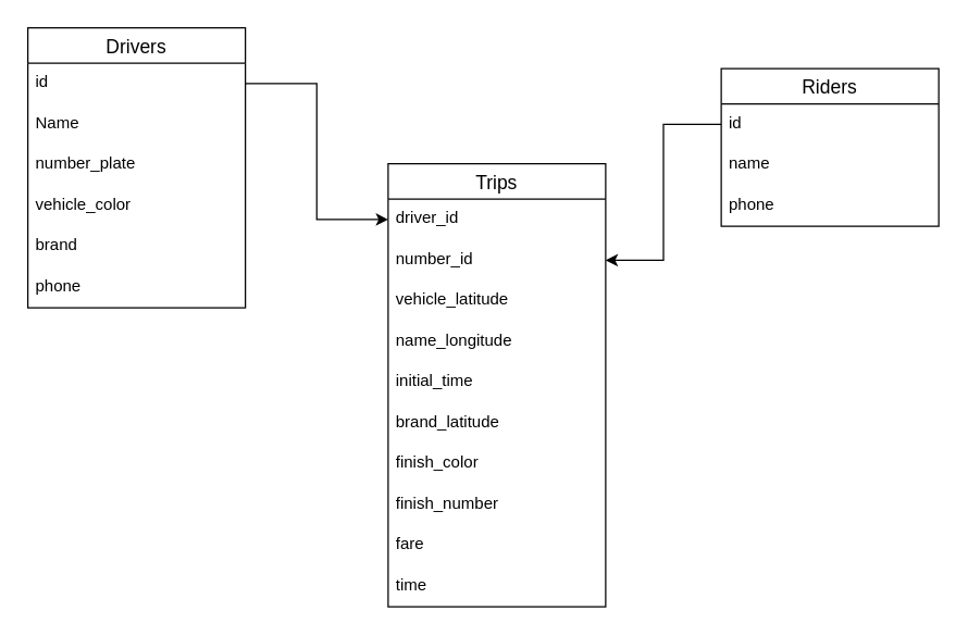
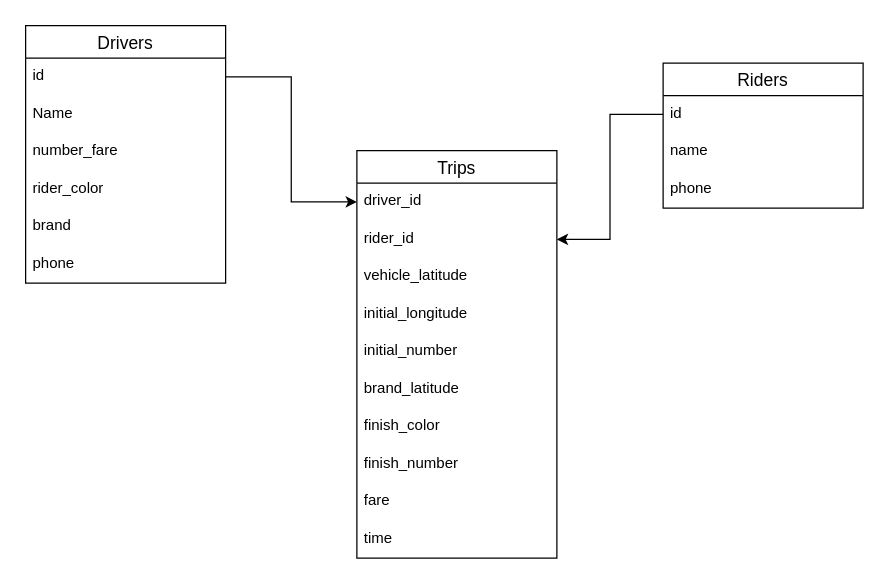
  <mxCell id="0" />
  <mxCell id="1" parent="0" />
  <mxCell id="2" value="Drivers" style="swimlane;fontStyle=0;childLayout=stackLayout;horizontal=1;startSize=26;horizontalStack=0;resizeParent=1;resizeParentMax=0;resizeLast=0;collapsible=1;marginBottom=0;align=center;fontSize=14;" vertex="1" parent="1"><mxGeometry x="20" y="20" width="160" height="206" as="geometry" /></mxCell>
  <mxCell id="3" value="id" style="text;strokeColor=none;fillColor=none;spacingLeft=4;spacingRight=4;overflow=hidden;rotatable=0;points=[[0,0.5],[1,0.5]];portConstraint=eastwest;fontSize=12;" vertex="1" parent="2"><mxGeometry y="26" width="160" height="30" as="geometry" /></mxCell>
  <mxCell id="4" value="Name" style="text;strokeColor=none;fillColor=none;spacingLeft=4;spacingRight=4;overflow=hidden;rotatable=0;points=[[0,0.5],[1,0.5]];portConstraint=eastwest;fontSize=12;" vertex="1" parent="2"><mxGeometry y="56" width="160" height="30" as="geometry" /></mxCell>
- <mxCell id="5" value="number_plate" style="text;strokeColor=none;fillColor=none;spacingLeft=4;spacingRight=4;overflow=hidden;rotatable=0;points=[[0,0.5],[1,0.5]];portConstraint=eastwest;fontSize=12;" vertex="1" parent="2"><mxGeometry y="86" width="160" height="30" as="geometry" /></mxCell>
- <mxCell id="6" value="vehicle_color" style="text;strokeColor=none;fillColor=none;spacingLeft=4;spacingRight=4;overflow=hidden;rotatable=0;points=[[0,0.5],[1,0.5]];portConstraint=eastwest;fontSize=12;" vertex="1" parent="2"><mxGeometry y="116" width="160" height="30" as="geometry" /></mxCell>
+ <mxCell id="5" value="number_fare" style="text;strokeColor=none;fillColor=none;spacingLeft=4;spacingRight=4;overflow=hidden;rotatable=0;points=[[0,0.5],[1,0.5]];portConstraint=eastwest;fontSize=12;" vertex="1" parent="2"><mxGeometry y="86" width="160" height="30" as="geometry" /></mxCell>
+ <mxCell id="6" value="rider_color" style="text;strokeColor=none;fillColor=none;spacingLeft=4;spacingRight=4;overflow=hidden;rotatable=0;points=[[0,0.5],[1,0.5]];portConstraint=eastwest;fontSize=12;" vertex="1" parent="2"><mxGeometry y="116" width="160" height="30" as="geometry" /></mxCell>
  <mxCell id="7" value="brand" style="text;strokeColor=none;fillColor=none;spacingLeft=4;spacingRight=4;overflow=hidden;rotatable=0;points=[[0,0.5],[1,0.5]];portConstraint=eastwest;fontSize=12;" vertex="1" parent="2"><mxGeometry y="146" width="160" height="30" as="geometry" /></mxCell>
  <mxCell id="8" value="phone" style="text;strokeColor=none;fillColor=none;spacingLeft=4;spacingRight=4;overflow=hidden;rotatable=0;points=[[0,0.5],[1,0.5]];portConstraint=eastwest;fontSize=12;" vertex="1" parent="2"><mxGeometry y="176" width="160" height="30" as="geometry" /></mxCell>
  <mxCell id="9" value="Trips" style="swimlane;fontStyle=0;childLayout=stackLayout;horizontal=1;startSize=26;horizontalStack=0;resizeParent=1;resizeParentMax=0;resizeLast=0;collapsible=1;marginBottom=0;align=center;fontSize=14;" vertex="1" parent="1"><mxGeometry x="285" y="120" width="160" height="326" as="geometry" /></mxCell>
  <mxCell id="10" value="driver_id" style="text;strokeColor=none;fillColor=none;spacingLeft=4;spacingRight=4;overflow=hidden;rotatable=0;points=[[0,0.5],[1,0.5]];portConstraint=eastwest;fontSize=12;" vertex="1" parent="9"><mxGeometry y="26" width="160" height="30" as="geometry" /></mxCell>
- <mxCell id="11" value="number_id" style="text;strokeColor=none;fillColor=none;spacingLeft=4;spacingRight=4;overflow=hidden;rotatable=0;points=[[0,0.5],[1,0.5]];portConstraint=eastwest;fontSize=12;" vertex="1" parent="9"><mxGeometry y="56" width="160" height="30" as="geometry" /></mxCell>
+ <mxCell id="11" value="rider_id" style="text;strokeColor=none;fillColor=none;spacingLeft=4;spacingRight=4;overflow=hidden;rotatable=0;points=[[0,0.5],[1,0.5]];portConstraint=eastwest;fontSize=12;" vertex="1" parent="9"><mxGeometry y="56" width="160" height="30" as="geometry" /></mxCell>
  <mxCell id="12" value="vehicle_latitude" style="text;strokeColor=none;fillColor=none;spacingLeft=4;spacingRight=4;overflow=hidden;rotatable=0;points=[[0,0.5],[1,0.5]];portConstraint=eastwest;fontSize=12;" vertex="1" parent="9"><mxGeometry y="86" width="160" height="30" as="geometry" /></mxCell>
- <mxCell id="13" value="name_longitude" style="text;strokeColor=none;fillColor=none;spacingLeft=4;spacingRight=4;overflow=hidden;rotatable=0;points=[[0,0.5],[1,0.5]];portConstraint=eastwest;fontSize=12;" vertex="1" parent="9"><mxGeometry y="116" width="160" height="30" as="geometry" /></mxCell>
- <mxCell id="14" value="initial_time" style="text;strokeColor=none;fillColor=none;spacingLeft=4;spacingRight=4;overflow=hidden;rotatable=0;points=[[0,0.5],[1,0.5]];portConstraint=eastwest;fontSize=12;" vertex="1" parent="9"><mxGeometry y="146" width="160" height="30" as="geometry" /></mxCell>
+ <mxCell id="13" value="initial_longitude" style="text;strokeColor=none;fillColor=none;spacingLeft=4;spacingRight=4;overflow=hidden;rotatable=0;points=[[0,0.5],[1,0.5]];portConstraint=eastwest;fontSize=12;" vertex="1" parent="9"><mxGeometry y="116" width="160" height="30" as="geometry" /></mxCell>
+ <mxCell id="14" value="initial_number" style="text;strokeColor=none;fillColor=none;spacingLeft=4;spacingRight=4;overflow=hidden;rotatable=0;points=[[0,0.5],[1,0.5]];portConstraint=eastwest;fontSize=12;" vertex="1" parent="9"><mxGeometry y="146" width="160" height="30" as="geometry" /></mxCell>
  <mxCell id="15" value="brand_latitude" style="text;strokeColor=none;fillColor=none;spacingLeft=4;spacingRight=4;overflow=hidden;rotatable=0;points=[[0,0.5],[1,0.5]];portConstraint=eastwest;fontSize=12;" vertex="1" parent="9"><mxGeometry y="176" width="160" height="30" as="geometry" /></mxCell>
  <mxCell id="16" value="finish_color" style="text;strokeColor=none;fillColor=none;spacingLeft=4;spacingRight=4;overflow=hidden;rotatable=0;points=[[0,0.5],[1,0.5]];portConstraint=eastwest;fontSize=12;" vertex="1" parent="9"><mxGeometry y="206" width="160" height="30" as="geometry" /></mxCell>
  <mxCell id="17" value="finish_number" style="text;strokeColor=none;fillColor=none;spacingLeft=4;spacingRight=4;overflow=hidden;rotatable=0;points=[[0,0.5],[1,0.5]];portConstraint=eastwest;fontSize=12;" vertex="1" parent="9"><mxGeometry y="236" width="160" height="30" as="geometry" /></mxCell>
  <mxCell id="18" value="fare" style="text;strokeColor=none;fillColor=none;spacingLeft=4;spacingRight=4;overflow=hidden;rotatable=0;points=[[0,0.5],[1,0.5]];portConstraint=eastwest;fontSize=12;" vertex="1" parent="9"><mxGeometry y="266" width="160" height="30" as="geometry" /></mxCell>
  <mxCell id="19" value="time" style="text;strokeColor=none;fillColor=none;spacingLeft=4;spacingRight=4;overflow=hidden;rotatable=0;points=[[0,0.5],[1,0.5]];portConstraint=eastwest;fontSize=12;" vertex="1" parent="9"><mxGeometry y="296" width="160" height="30" as="geometry" /></mxCell>
  <mxCell id="20" value="Riders" style="swimlane;fontStyle=0;childLayout=stackLayout;horizontal=1;startSize=26;horizontalStack=0;resizeParent=1;resizeParentMax=0;resizeLast=0;collapsible=1;marginBottom=0;align=center;fontSize=14;" vertex="1" parent="1"><mxGeometry x="530" y="50" width="160" height="116" as="geometry" /></mxCell>
  <mxCell id="21" value="id" style="text;strokeColor=none;fillColor=none;spacingLeft=4;spacingRight=4;overflow=hidden;rotatable=0;points=[[0,0.5],[1,0.5]];portConstraint=eastwest;fontSize=12;" vertex="1" parent="20"><mxGeometry y="26" width="160" height="30" as="geometry" /></mxCell>
  <mxCell id="22" value="name" style="text;strokeColor=none;fillColor=none;spacingLeft=4;spacingRight=4;overflow=hidden;rotatable=0;points=[[0,0.5],[1,0.5]];portConstraint=eastwest;fontSize=12;" vertex="1" parent="20"><mxGeometry y="56" width="160" height="30" as="geometry" /></mxCell>
  <mxCell id="23" value="phone" style="text;strokeColor=none;fillColor=none;spacingLeft=4;spacingRight=4;overflow=hidden;rotatable=0;points=[[0,0.5],[1,0.5]];portConstraint=eastwest;fontSize=12;" vertex="1" parent="20"><mxGeometry y="86" width="160" height="30" as="geometry" /></mxCell>
  <mxCell id="24" style="edgeStyle=orthogonalEdgeStyle;rounded=0;orthogonalLoop=1;jettySize=auto;html=1;exitX=0;exitY=0.5;exitDx=0;exitDy=0;entryX=1;entryY=0.5;entryDx=0;entryDy=0;" edge="1" parent="1" source="21" target="11"><mxGeometry relative="1" as="geometry" /></mxCell>
  <mxCell id="25" style="edgeStyle=orthogonalEdgeStyle;rounded=0;orthogonalLoop=1;jettySize=auto;html=1;entryX=0;entryY=0.5;entryDx=0;entryDy=0;" edge="1" parent="1" source="3" target="10"><mxGeometry relative="1" as="geometry"><mxPoint x="200" y="61" as="targetPoint" /></mxGeometry></mxCell>
